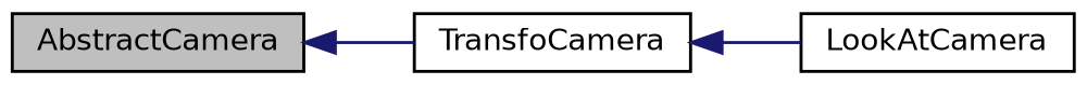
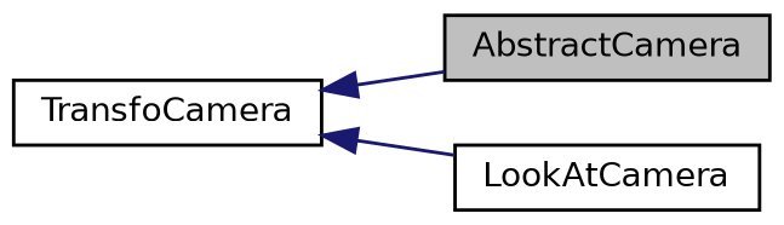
  digraph {
    fontname="DejaVu Sans"
    rankdir=LR
    node [color=black fillcolor=white fontname="DejaVu Sans" fontsize=10 shape=record style=filled]
    edge [color=midnightblue dir=back fontname="DejaVu Sans" fontsize=10 labelfontname=Helvetica labelfontsize=10 style=solid]
    n1 [fillcolor=grey75 fontcolor=black height=0.2 label=AbstractCamera width=0.4]
    n2 [height=0.2 label=TransfoCamera width=0.4]
    n3 [height=0.2 label=LookAtCamera width=0.4]
-   n1 -> n2
+   n2 -> n1
    n2 -> n3
  }
